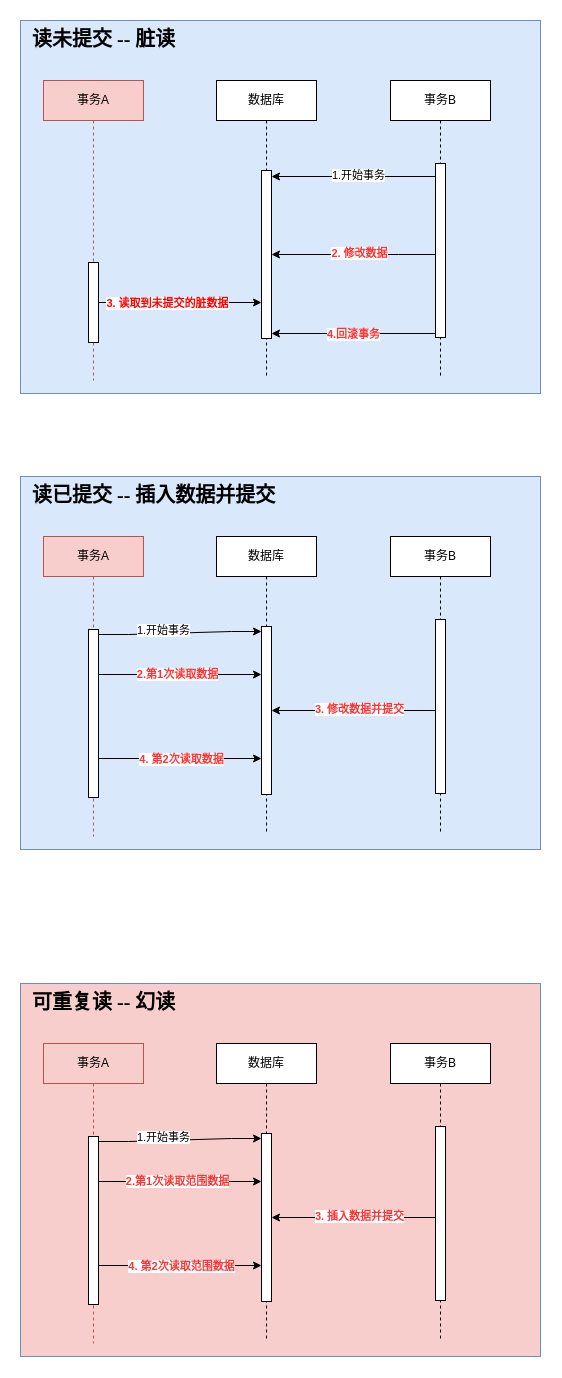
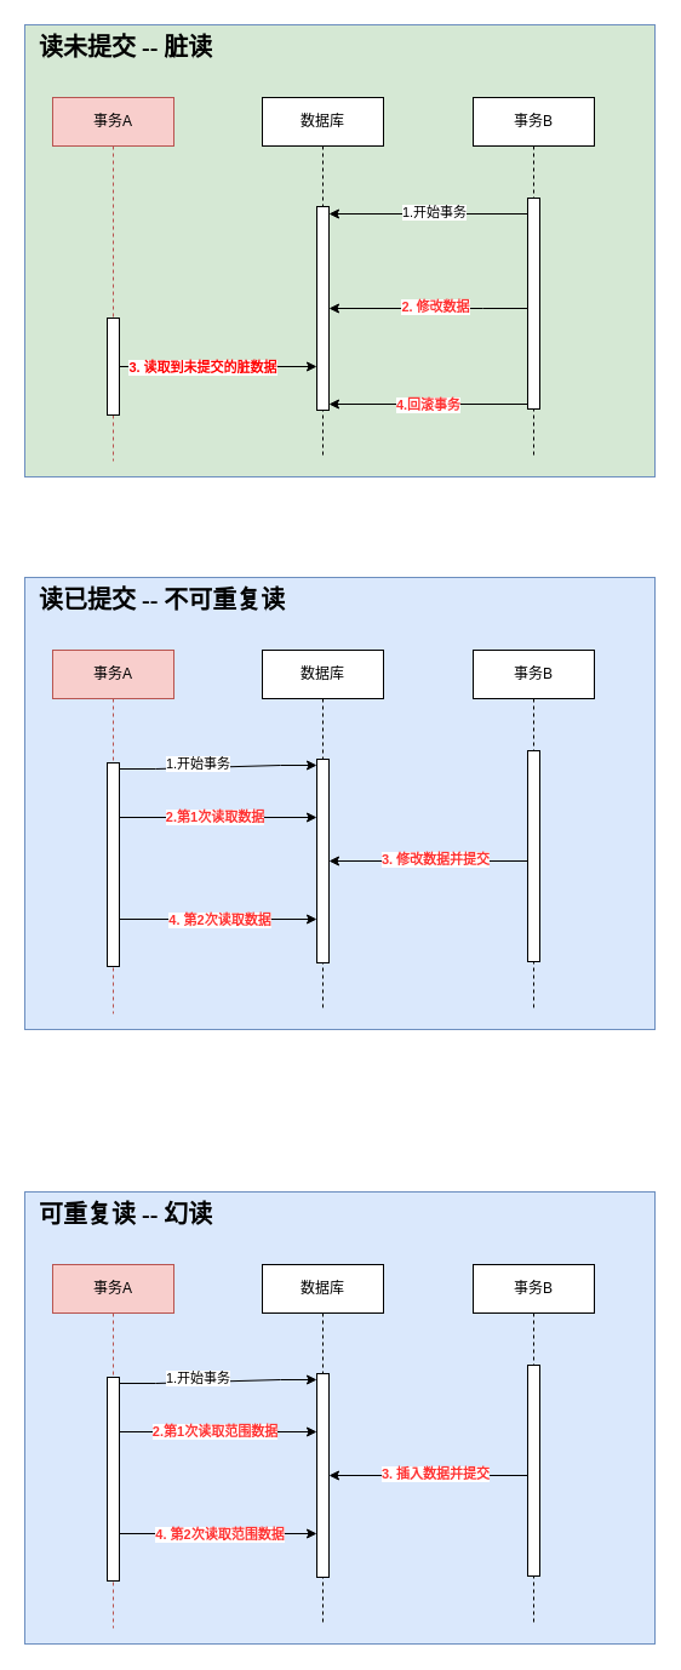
  <mxCell id="0" />
  <mxCell id="1" parent="0" />
  <mxCell id="2" value="" style="group" vertex="1" connectable="0" parent="1"><mxGeometry x="20" y="20" width="520" height="373" as="geometry" /></mxCell>
- <mxCell id="3" value="&lt;font style=&quot;font-size: 20px;&quot; face=&quot;MesloLGS NF&quot;&gt;&lt;b&gt;&amp;nbsp; 读未提交 -- 脏读&lt;/b&gt;&lt;/font&gt;" style="rounded=0;whiteSpace=wrap;html=1;align=left;verticalAlign=top;fillColor=#dae8fc;strokeColor=#6c8ebf;" vertex="1" parent="2"><mxGeometry width="520" height="373" as="geometry" /></mxCell>
+ <mxCell id="3" value="&lt;font style=&quot;font-size: 20px;&quot; face=&quot;MesloLGS NF&quot;&gt;&lt;b&gt;&amp;nbsp; 读未提交 -- 脏读&lt;/b&gt;&lt;/font&gt;" style="rounded=0;whiteSpace=wrap;html=1;align=left;verticalAlign=top;fillColor=#d5e8d4;strokeColor=#6c8ebf;" vertex="1" parent="2"><mxGeometry width="520" height="373" as="geometry" /></mxCell>
  <mxCell id="4" value="事务A" style="shape=umlLifeline;whiteSpace=wrap;html=1;container=1;dropTarget=0;collapsible=0;recursiveResize=0;outlineConnect=0;portConstraint=eastwest;newEdgeStyle={&quot;curved&quot;:0,&quot;rounded&quot;:0};points=[[0,0,0,0,5],[0,1,0,0,-5],[1,0,0,0,5],[1,1,0,0,-5]];perimeter=rectanglePerimeter;targetShapes=umlLifeline;participant=label;fillColor=#f8cecc;strokeColor=#b85450;" vertex="1" parent="2"><mxGeometry x="23" y="60" width="100" height="300" as="geometry" /></mxCell>
  <mxCell id="5" value="" style="html=1;points=[[0,0,0,0,5],[0,1,0,0,-5],[1,0,0,0,5],[1,1,0,0,-5]];perimeter=orthogonalPerimeter;outlineConnect=0;targetShapes=umlLifeline;portConstraint=eastwest;newEdgeStyle={&quot;curved&quot;:0,&quot;rounded&quot;:0};" vertex="1" parent="4"><mxGeometry x="45" y="182" width="10" height="80" as="geometry" /></mxCell>
  <mxCell id="6" value="数据库" style="shape=umlLifeline;perimeter=lifelinePerimeter;whiteSpace=wrap;html=1;container=1;dropTarget=0;collapsible=0;recursiveResize=0;outlineConnect=0;portConstraint=eastwest;newEdgeStyle={&quot;curved&quot;:0,&quot;rounded&quot;:0};" vertex="1" parent="2"><mxGeometry x="196" y="60" width="100" height="298" as="geometry" /></mxCell>
  <mxCell id="7" value="" style="html=1;points=[[0,0,0,0,5],[0,1,0,0,-5],[1,0,0,0,5],[1,1,0,0,-5]];perimeter=orthogonalPerimeter;outlineConnect=0;targetShapes=umlLifeline;portConstraint=eastwest;newEdgeStyle={&quot;curved&quot;:0,&quot;rounded&quot;:0};" vertex="1" parent="6"><mxGeometry x="45" y="90" width="10" height="168" as="geometry" /></mxCell>
  <mxCell id="8" value="事务B" style="shape=umlLifeline;perimeter=lifelinePerimeter;whiteSpace=wrap;html=1;container=1;dropTarget=0;collapsible=0;recursiveResize=0;outlineConnect=0;portConstraint=eastwest;newEdgeStyle={&quot;curved&quot;:0,&quot;rounded&quot;:0};" vertex="1" parent="2"><mxGeometry x="370" y="60" width="100" height="298" as="geometry" /></mxCell>
  <mxCell id="9" value="" style="html=1;points=[[0,0,0,0,5],[0,1,0,0,-5],[1,0,0,0,5],[1,1,0,0,-5]];perimeter=orthogonalPerimeter;outlineConnect=0;targetShapes=umlLifeline;portConstraint=eastwest;newEdgeStyle={&quot;curved&quot;:0,&quot;rounded&quot;:0};" vertex="1" parent="8"><mxGeometry x="45" y="83" width="10" height="174" as="geometry" /></mxCell>
  <mxCell id="10" style="edgeStyle=orthogonalEdgeStyle;rounded=0;orthogonalLoop=1;jettySize=auto;html=1;curved=0;" edge="1" parent="2" source="5" target="7"><mxGeometry relative="1" as="geometry"><Array as="points"><mxPoint x="195" y="282" /><mxPoint x="195" y="282" /></Array></mxGeometry></mxCell>
  <mxCell id="11" value="3. 读取到未提交的脏数据" style="edgeLabel;html=1;align=center;verticalAlign=middle;resizable=0;points=[];fontStyle=1;fontColor=#FF0000;" vertex="1" connectable="0" parent="10"><mxGeometry x="-0.161" relative="1" as="geometry"><mxPoint as="offset" /></mxGeometry></mxCell>
  <mxCell id="12" value="" style="edgeStyle=orthogonalEdgeStyle;rounded=0;orthogonalLoop=1;jettySize=auto;html=1;curved=0;exitX=0;exitY=0;exitDx=0;exitDy=5;exitPerimeter=0;" edge="1" parent="2" source="9" target="7"><mxGeometry relative="1" as="geometry"><Array as="points"><mxPoint x="415" y="156" /></Array></mxGeometry></mxCell>
  <mxCell id="13" value="1.开始事务" style="edgeLabel;html=1;align=center;verticalAlign=middle;resizable=0;points=[];" vertex="1" connectable="0" parent="12"><mxGeometry x="-0.04" y="-2" relative="1" as="geometry"><mxPoint x="-3" as="offset" /></mxGeometry></mxCell>
  <mxCell id="14" style="edgeStyle=orthogonalEdgeStyle;rounded=0;orthogonalLoop=1;jettySize=auto;html=1;curved=0;entryX=1;entryY=1;entryDx=0;entryDy=-5;entryPerimeter=0;" edge="1" parent="2" source="9" target="7"><mxGeometry relative="1" as="geometry"><Array as="points"><mxPoint x="420" y="313" /></Array></mxGeometry></mxCell>
  <mxCell id="15" value="4.回滚事务" style="edgeLabel;html=1;align=center;verticalAlign=middle;resizable=0;points=[];fontColor=#FF3333;fontStyle=1" vertex="1" connectable="0" parent="14"><mxGeometry x="-0.161" relative="1" as="geometry"><mxPoint x="-14" as="offset" /></mxGeometry></mxCell>
  <mxCell id="16" style="edgeStyle=orthogonalEdgeStyle;rounded=0;orthogonalLoop=1;jettySize=auto;html=1;curved=0;" edge="1" parent="2" source="9" target="7"><mxGeometry relative="1" as="geometry"><mxPoint x="194.5" y="227" as="targetPoint" /><Array as="points"><mxPoint x="378" y="234" /><mxPoint x="378" y="234" /></Array></mxGeometry></mxCell>
  <mxCell id="17" value="2. 修改数据" style="edgeLabel;html=1;align=center;verticalAlign=middle;resizable=0;points=[];fontColor=#FF3333;fontStyle=1" vertex="1" connectable="0" parent="16"><mxGeometry x="0.027" y="-2" relative="1" as="geometry"><mxPoint x="7" as="offset" /></mxGeometry></mxCell>
  <mxCell id="18" value="" style="group;fillColor=#f8cecc;strokeColor=#b85450;" vertex="1" connectable="0" parent="1"><mxGeometry x="20" y="476" width="520" height="373" as="geometry" /></mxCell>
- <mxCell id="19" value="&lt;font style=&quot;font-size: 20px;&quot; face=&quot;MesloLGS NF&quot;&gt;&lt;b&gt;&amp;nbsp; 读已提交 -- 插入数据并提交&lt;/b&gt;&lt;/font&gt;" style="rounded=0;whiteSpace=wrap;html=1;align=left;verticalAlign=top;fillColor=#dae8fc;strokeColor=#6c8ebf;" vertex="1" parent="18"><mxGeometry width="520" height="373" as="geometry" /></mxCell>
+ <mxCell id="19" value="&lt;font style=&quot;font-size: 20px;&quot; face=&quot;MesloLGS NF&quot;&gt;&lt;b&gt;&amp;nbsp; 读已提交 -- 不可重复读&lt;/b&gt;&lt;/font&gt;" style="rounded=0;whiteSpace=wrap;html=1;align=left;verticalAlign=top;fillColor=#dae8fc;strokeColor=#6c8ebf;" vertex="1" parent="18"><mxGeometry width="520" height="373" as="geometry" /></mxCell>
  <mxCell id="20" value="事务A" style="shape=umlLifeline;whiteSpace=wrap;html=1;container=1;dropTarget=0;collapsible=0;recursiveResize=0;outlineConnect=0;portConstraint=eastwest;newEdgeStyle={&quot;curved&quot;:0,&quot;rounded&quot;:0};points=[[0,0,0,0,5],[0,1,0,0,-5],[1,0,0,0,5],[1,1,0,0,-5]];perimeter=rectanglePerimeter;targetShapes=umlLifeline;participant=label;fillColor=#f8cecc;strokeColor=#b85450;" vertex="1" parent="18"><mxGeometry x="23" y="60" width="100" height="300" as="geometry" /></mxCell>
  <mxCell id="21" value="" style="html=1;points=[[0,0,0,0,5],[0,1,0,0,-5],[1,0,0,0,5],[1,1,0,0,-5]];perimeter=orthogonalPerimeter;outlineConnect=0;targetShapes=umlLifeline;portConstraint=eastwest;newEdgeStyle={&quot;curved&quot;:0,&quot;rounded&quot;:0};" vertex="1" parent="20"><mxGeometry x="45" y="93" width="10" height="168" as="geometry" /></mxCell>
  <mxCell id="22" value="数据库" style="shape=umlLifeline;perimeter=lifelinePerimeter;whiteSpace=wrap;html=1;container=1;dropTarget=0;collapsible=0;recursiveResize=0;outlineConnect=0;portConstraint=eastwest;newEdgeStyle={&quot;curved&quot;:0,&quot;rounded&quot;:0};" vertex="1" parent="18"><mxGeometry x="196" y="60" width="100" height="298" as="geometry" /></mxCell>
  <mxCell id="23" value="" style="html=1;points=[[0,0,0,0,5],[0,1,0,0,-5],[1,0,0,0,5],[1,1,0,0,-5]];perimeter=orthogonalPerimeter;outlineConnect=0;targetShapes=umlLifeline;portConstraint=eastwest;newEdgeStyle={&quot;curved&quot;:0,&quot;rounded&quot;:0};" vertex="1" parent="22"><mxGeometry x="45" y="90" width="10" height="168" as="geometry" /></mxCell>
  <mxCell id="24" value="事务B" style="shape=umlLifeline;perimeter=lifelinePerimeter;whiteSpace=wrap;html=1;container=1;dropTarget=0;collapsible=0;recursiveResize=0;outlineConnect=0;portConstraint=eastwest;newEdgeStyle={&quot;curved&quot;:0,&quot;rounded&quot;:0};" vertex="1" parent="18"><mxGeometry x="370" y="60" width="100" height="298" as="geometry" /></mxCell>
  <mxCell id="25" value="" style="html=1;points=[[0,0,0,0,5],[0,1,0,0,-5],[1,0,0,0,5],[1,1,0,0,-5]];perimeter=orthogonalPerimeter;outlineConnect=0;targetShapes=umlLifeline;portConstraint=eastwest;newEdgeStyle={&quot;curved&quot;:0,&quot;rounded&quot;:0};" vertex="1" parent="24"><mxGeometry x="45" y="83" width="10" height="174" as="geometry" /></mxCell>
  <mxCell id="26" style="edgeStyle=orthogonalEdgeStyle;rounded=0;orthogonalLoop=1;jettySize=auto;html=1;curved=0;" edge="1" parent="18" source="25" target="23"><mxGeometry relative="1" as="geometry"><mxPoint x="194.5" y="227" as="targetPoint" /><Array as="points"><mxPoint x="378" y="234" /><mxPoint x="378" y="234" /></Array></mxGeometry></mxCell>
  <mxCell id="27" value="3. 修改数据并提交" style="edgeLabel;html=1;align=center;verticalAlign=middle;resizable=0;points=[];fontColor=#FF3333;fontStyle=1" vertex="1" connectable="0" parent="26"><mxGeometry x="0.027" y="-2" relative="1" as="geometry"><mxPoint x="7" as="offset" /></mxGeometry></mxCell>
  <mxCell id="28" style="edgeStyle=entityRelationEdgeStyle;rounded=0;orthogonalLoop=1;jettySize=auto;html=1;exitX=1;exitY=0;exitDx=0;exitDy=5;exitPerimeter=0;entryX=0;entryY=0;entryDx=0;entryDy=5;entryPerimeter=0;elbow=vertical;" edge="1" parent="18" source="21" target="23"><mxGeometry relative="1" as="geometry" /></mxCell>
  <mxCell id="29" value="1.开始事务" style="edgeLabel;html=1;align=center;verticalAlign=middle;resizable=0;points=[];" vertex="1" connectable="0" parent="28"><mxGeometry x="-0.204" y="3" relative="1" as="geometry"><mxPoint as="offset" /></mxGeometry></mxCell>
  <mxCell id="30" style="edgeStyle=orthogonalEdgeStyle;rounded=0;orthogonalLoop=1;jettySize=auto;html=1;curved=0;" edge="1" parent="18" source="21" target="23"><mxGeometry relative="1" as="geometry"><Array as="points"><mxPoint x="129" y="198" /><mxPoint x="129" y="198" /></Array></mxGeometry></mxCell>
  <mxCell id="31" value="2.第1次读取数据" style="edgeLabel;html=1;align=center;verticalAlign=middle;resizable=0;points=[];fontColor=#FF3333;fontStyle=1" vertex="1" connectable="0" parent="30"><mxGeometry x="-0.303" y="3" relative="1" as="geometry"><mxPoint x="21" y="2" as="offset" /></mxGeometry></mxCell>
  <mxCell id="32" style="edgeStyle=orthogonalEdgeStyle;rounded=0;orthogonalLoop=1;jettySize=auto;html=1;curved=0;" edge="1" parent="18" source="21" target="23"><mxGeometry relative="1" as="geometry"><Array as="points"><mxPoint x="126" y="282" /><mxPoint x="126" y="282" /></Array></mxGeometry></mxCell>
  <mxCell id="33" value="4. 第2次读取数据" style="edgeLabel;html=1;align=center;verticalAlign=middle;resizable=0;points=[];fontStyle=1;fontColor=#FF3333;" vertex="1" connectable="0" parent="32"><mxGeometry x="-0.34" y="2" relative="1" as="geometry"><mxPoint x="28" y="2" as="offset" /></mxGeometry></mxCell>
  <mxCell id="34" value="" style="group;fillColor=#f8cecc;strokeColor=#b85450;" vertex="1" connectable="0" parent="1"><mxGeometry x="20" y="983" width="520" height="373" as="geometry" /></mxCell>
- <mxCell id="35" value="&lt;font style=&quot;font-size: 20px;&quot; face=&quot;MesloLGS NF&quot;&gt;&lt;b&gt;&amp;nbsp; 可重复读 -- 幻读&lt;/b&gt;&lt;/font&gt;" style="rounded=0;whiteSpace=wrap;html=1;align=left;verticalAlign=top;fillColor=#f8cecc;strokeColor=#6c8ebf;" vertex="1" parent="34"><mxGeometry width="520" height="373" as="geometry" /></mxCell>
+ <mxCell id="35" value="&lt;font style=&quot;font-size: 20px;&quot; face=&quot;MesloLGS NF&quot;&gt;&lt;b&gt;&amp;nbsp; 可重复读 -- 幻读&lt;/b&gt;&lt;/font&gt;" style="rounded=0;whiteSpace=wrap;html=1;align=left;verticalAlign=top;fillColor=#dae8fc;strokeColor=#6c8ebf;" vertex="1" parent="34"><mxGeometry width="520" height="373" as="geometry" /></mxCell>
  <mxCell id="36" value="事务A" style="shape=umlLifeline;whiteSpace=wrap;html=1;container=1;dropTarget=0;collapsible=0;recursiveResize=0;outlineConnect=0;portConstraint=eastwest;newEdgeStyle={&quot;curved&quot;:0,&quot;rounded&quot;:0};points=[[0,0,0,0,5],[0,1,0,0,-5],[1,0,0,0,5],[1,1,0,0,-5]];perimeter=rectanglePerimeter;targetShapes=umlLifeline;participant=label;fillColor=#f8cecc;strokeColor=#b85450;" vertex="1" parent="34"><mxGeometry x="23" y="60" width="100" height="300" as="geometry" /></mxCell>
  <mxCell id="37" value="" style="html=1;points=[[0,0,0,0,5],[0,1,0,0,-5],[1,0,0,0,5],[1,1,0,0,-5]];perimeter=orthogonalPerimeter;outlineConnect=0;targetShapes=umlLifeline;portConstraint=eastwest;newEdgeStyle={&quot;curved&quot;:0,&quot;rounded&quot;:0};" vertex="1" parent="36"><mxGeometry x="45" y="93" width="10" height="168" as="geometry" /></mxCell>
  <mxCell id="38" value="数据库" style="shape=umlLifeline;perimeter=lifelinePerimeter;whiteSpace=wrap;html=1;container=1;dropTarget=0;collapsible=0;recursiveResize=0;outlineConnect=0;portConstraint=eastwest;newEdgeStyle={&quot;curved&quot;:0,&quot;rounded&quot;:0};" vertex="1" parent="34"><mxGeometry x="196" y="60" width="100" height="298" as="geometry" /></mxCell>
  <mxCell id="39" value="" style="html=1;points=[[0,0,0,0,5],[0,1,0,0,-5],[1,0,0,0,5],[1,1,0,0,-5]];perimeter=orthogonalPerimeter;outlineConnect=0;targetShapes=umlLifeline;portConstraint=eastwest;newEdgeStyle={&quot;curved&quot;:0,&quot;rounded&quot;:0};" vertex="1" parent="38"><mxGeometry x="45" y="90" width="10" height="168" as="geometry" /></mxCell>
  <mxCell id="40" value="事务B" style="shape=umlLifeline;perimeter=lifelinePerimeter;whiteSpace=wrap;html=1;container=1;dropTarget=0;collapsible=0;recursiveResize=0;outlineConnect=0;portConstraint=eastwest;newEdgeStyle={&quot;curved&quot;:0,&quot;rounded&quot;:0};" vertex="1" parent="34"><mxGeometry x="370" y="60" width="100" height="298" as="geometry" /></mxCell>
  <mxCell id="41" value="" style="html=1;points=[[0,0,0,0,5],[0,1,0,0,-5],[1,0,0,0,5],[1,1,0,0,-5]];perimeter=orthogonalPerimeter;outlineConnect=0;targetShapes=umlLifeline;portConstraint=eastwest;newEdgeStyle={&quot;curved&quot;:0,&quot;rounded&quot;:0};" vertex="1" parent="40"><mxGeometry x="45" y="83" width="10" height="174" as="geometry" /></mxCell>
  <mxCell id="42" style="edgeStyle=orthogonalEdgeStyle;rounded=0;orthogonalLoop=1;jettySize=auto;html=1;curved=0;" edge="1" parent="34" source="41" target="39"><mxGeometry relative="1" as="geometry"><mxPoint x="194.5" y="227" as="targetPoint" /><Array as="points"><mxPoint x="378" y="234" /><mxPoint x="378" y="234" /></Array></mxGeometry></mxCell>
  <mxCell id="43" value="3. 插入数据并提交" style="edgeLabel;html=1;align=center;verticalAlign=middle;resizable=0;points=[];fontColor=#FF3333;fontStyle=1" vertex="1" connectable="0" parent="42"><mxGeometry x="0.027" y="-2" relative="1" as="geometry"><mxPoint x="7" as="offset" /></mxGeometry></mxCell>
  <mxCell id="44" style="edgeStyle=entityRelationEdgeStyle;rounded=0;orthogonalLoop=1;jettySize=auto;html=1;exitX=1;exitY=0;exitDx=0;exitDy=5;exitPerimeter=0;entryX=0;entryY=0;entryDx=0;entryDy=5;entryPerimeter=0;elbow=vertical;" edge="1" parent="34" source="37" target="39"><mxGeometry relative="1" as="geometry" /></mxCell>
  <mxCell id="45" value="1.开始事务" style="edgeLabel;html=1;align=center;verticalAlign=middle;resizable=0;points=[];" vertex="1" connectable="0" parent="44"><mxGeometry x="-0.204" y="3" relative="1" as="geometry"><mxPoint as="offset" /></mxGeometry></mxCell>
  <mxCell id="46" style="edgeStyle=orthogonalEdgeStyle;rounded=0;orthogonalLoop=1;jettySize=auto;html=1;curved=0;" edge="1" parent="34" source="37" target="39"><mxGeometry relative="1" as="geometry"><Array as="points"><mxPoint x="129" y="198" /><mxPoint x="129" y="198" /></Array></mxGeometry></mxCell>
  <mxCell id="47" value="2.第1次读取范围数据" style="edgeLabel;html=1;align=center;verticalAlign=middle;resizable=0;points=[];fontColor=#FF3333;fontStyle=1" vertex="1" connectable="0" parent="46"><mxGeometry x="-0.303" y="3" relative="1" as="geometry"><mxPoint x="21" y="2" as="offset" /></mxGeometry></mxCell>
  <mxCell id="48" style="edgeStyle=orthogonalEdgeStyle;rounded=0;orthogonalLoop=1;jettySize=auto;html=1;curved=0;" edge="1" parent="34" source="37" target="39"><mxGeometry relative="1" as="geometry"><Array as="points"><mxPoint x="126" y="282" /><mxPoint x="126" y="282" /></Array></mxGeometry></mxCell>
  <mxCell id="49" value="4. 第2次读取范围数据" style="edgeLabel;html=1;align=center;verticalAlign=middle;resizable=0;points=[];fontStyle=1;fontColor=#FF3333;" vertex="1" connectable="0" parent="48"><mxGeometry x="-0.34" y="2" relative="1" as="geometry"><mxPoint x="28" y="2" as="offset" /></mxGeometry></mxCell>
